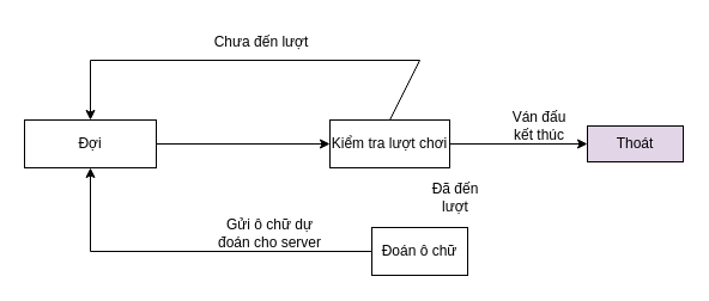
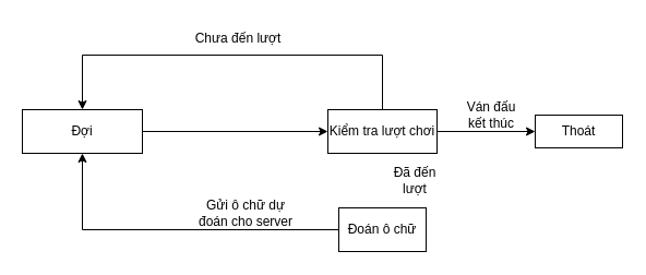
  <mxCell id="0" />
  <mxCell id="1" parent="0" />
  <mxCell id="2" value="Đợi" style="rounded=0;whiteSpace=wrap;html=1;" parent="1" vertex="1"><mxGeometry x="20" y="100" width="110" height="40" as="geometry" /></mxCell>
- <mxCell id="3" value="Kiểm tra lượt chơi" style="rounded=0;whiteSpace=wrap;html=1;" parent="1" vertex="1"><mxGeometry x="275" y="100" width="100" height="40" as="geometry" /></mxCell>
+ <mxCell id="3" value="Kiểm tra lượt chơi" style="rounded=0;whiteSpace=wrap;html=1;" parent="1" vertex="1"><mxGeometry x="300" y="100" width="100" height="40" as="geometry" /></mxCell>
  <mxCell id="4" value="Đoán ô chữ" style="rounded=0;whiteSpace=wrap;html=1;" parent="1" vertex="1"><mxGeometry x="310" y="190" width="80" height="40" as="geometry" /></mxCell>
  <mxCell id="5" value="" style="endArrow=classic;html=1;rounded=0;exitX=1;exitY=0.5;exitDx=0;exitDy=0;entryX=0;entryY=0.5;entryDx=0;entryDy=0;" parent="1" source="2" target="3" edge="1"><mxGeometry width="50" height="50" relative="1" as="geometry"><mxPoint x="250" y="160" as="sourcePoint" /><mxPoint x="230" y="120" as="targetPoint" /></mxGeometry></mxCell>
- <mxCell id="6" value="Thoát" style="rounded=0;whiteSpace=wrap;html=1;fillColor=#e1d5e7;" parent="1" vertex="1"><mxGeometry x="490" y="105" width="80" height="30" as="geometry" /></mxCell>
+ <mxCell id="6" value="Thoát" style="rounded=0;whiteSpace=wrap;html=1;" parent="1" vertex="1"><mxGeometry x="490" y="105" width="80" height="30" as="geometry" /></mxCell>
  <mxCell id="7" value="" style="endArrow=classic;html=1;rounded=0;entryX=0;entryY=0.5;entryDx=0;entryDy=0;exitX=1;exitY=0.5;exitDx=0;exitDy=0;" parent="1" source="3" target="6" edge="1"><mxGeometry width="50" height="50" relative="1" as="geometry"><mxPoint x="250" y="160" as="sourcePoint" /><mxPoint x="300" y="110" as="targetPoint" /></mxGeometry></mxCell>
  <mxCell id="8" value="Ván đấu kết thúc" style="text;html=1;strokeColor=none;fillColor=none;align=center;verticalAlign=middle;whiteSpace=wrap;rounded=0;" parent="1" vertex="1"><mxGeometry x="420" y="90" width="60" height="30" as="geometry" /></mxCell>
  <mxCell id="9" value="Đã đến lượt" style="text;html=1;strokeColor=none;fillColor=none;align=center;verticalAlign=middle;whiteSpace=wrap;rounded=0;" parent="1" vertex="1"><mxGeometry x="350" y="150" width="60" height="30" as="geometry" /></mxCell>
  <mxCell id="10" value="" style="endArrow=classic;html=1;rounded=0;exitX=0;exitY=0.5;exitDx=0;exitDy=0;entryX=0.5;entryY=1;entryDx=0;entryDy=0;" parent="1" source="4" target="2" edge="1"><mxGeometry width="50" height="50" relative="1" as="geometry"><mxPoint x="250" y="140" as="sourcePoint" /><mxPoint x="300" y="90" as="targetPoint" /><Array as="points"><mxPoint x="75" y="210" /></Array></mxGeometry></mxCell>
  <mxCell id="11" value="" style="endArrow=classic;html=1;rounded=0;entryX=0.5;entryY=0;entryDx=0;entryDy=0;exitX=0.5;exitY=0;exitDx=0;exitDy=0;" parent="1" source="3" target="2" edge="1"><mxGeometry width="50" height="50" relative="1" as="geometry"><mxPoint x="250" y="140" as="sourcePoint" /><mxPoint x="300" y="90" as="targetPoint" /><Array as="points"><mxPoint x="350" y="50" /><mxPoint x="75" y="50" /></Array></mxGeometry></mxCell>
  <mxCell id="12" value="Chưa đến lượt" style="text;html=1;strokeColor=none;fillColor=none;align=center;verticalAlign=middle;whiteSpace=wrap;rounded=0;" parent="1" vertex="1"><mxGeometry x="170" y="20" width="96" height="30" as="geometry" /></mxCell>
  <mxCell id="13" value="Gửi ô chữ dự đoán cho server" style="text;html=1;strokeColor=none;fillColor=none;align=center;verticalAlign=middle;whiteSpace=wrap;rounded=0;" vertex="1" parent="1"><mxGeometry x="175" y="180" width="100" height="30" as="geometry" /></mxCell>
